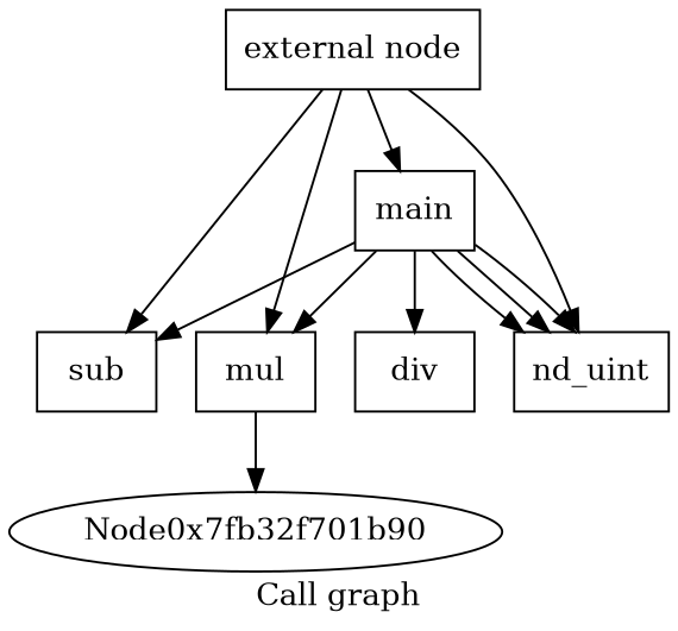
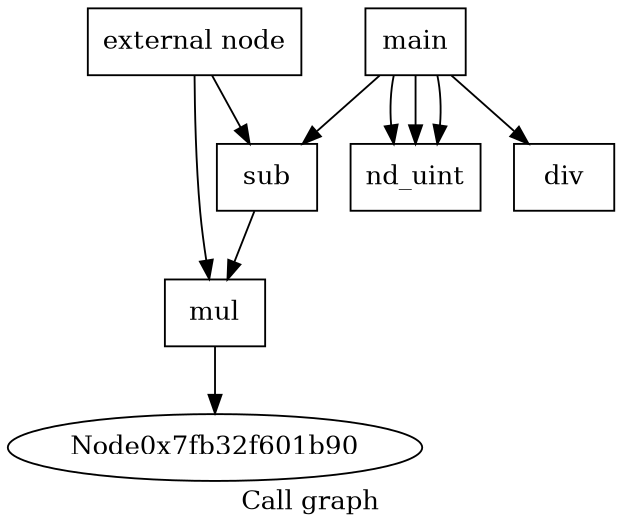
  digraph {
    label="Call graph"
    node [shape=record]
    n1 [label="{external node}"]
    n2 [label="{sub}"]
    n3 [label="{mul}"]
    n4 [label="{main}"]
    n5 [label="{nd_uint}"]
-   Node0x7fb32f601b90 [label=Node0x7fb32f701b90 shape=""]
+   Node0x7fb32f601b90 [shape=""]
    n7 [label="{div}"]
    n1 -> n2
    n1 -> n3
-   n1 -> n4
-   n1 -> n5
    n3 -> Node0x7fb32f601b90
    n4 -> n2
-   n4 -> n3
+   n2 -> n3
    n4 -> n5
    n4 -> n5
    n4 -> n5
    n4 -> n7
  }
